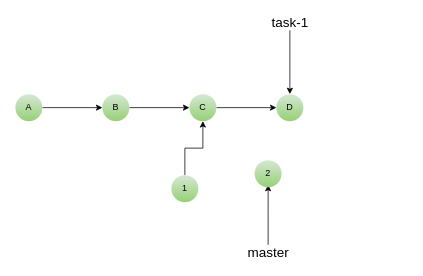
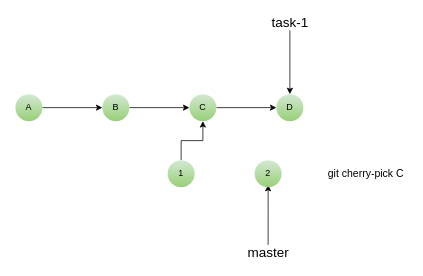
  <mxCell id="0" />
  <mxCell id="1" parent="0" />
  <mxCell id="2" value="" style="edgeStyle=orthogonalEdgeStyle;rounded=0;orthogonalLoop=1;jettySize=auto;html=1;" edge="1" parent="1" source="3" target="5"><mxGeometry relative="1" as="geometry" /></mxCell>
  <mxCell id="3" value="A" style="ellipse;whiteSpace=wrap;html=1;aspect=fixed;gradientColor=#97d077;fillColor=#d5e8d4;strokeColor=none;" vertex="1" parent="1"><mxGeometry x="20" y="125" width="36" height="36" as="geometry" /></mxCell>
  <mxCell id="4" value="" style="edgeStyle=orthogonalEdgeStyle;rounded=0;orthogonalLoop=1;jettySize=auto;html=1;" edge="1" parent="1" source="5" target="7"><mxGeometry relative="1" as="geometry" /></mxCell>
  <mxCell id="5" value="B" style="ellipse;whiteSpace=wrap;html=1;aspect=fixed;gradientColor=#97d077;fillColor=#d5e8d4;strokeColor=none;" vertex="1" parent="1"><mxGeometry x="136" y="125" width="36" height="36" as="geometry" /></mxCell>
  <mxCell id="6" value="" style="edgeStyle=orthogonalEdgeStyle;rounded=0;orthogonalLoop=1;jettySize=auto;html=1;" edge="1" parent="1" source="7" target="8"><mxGeometry relative="1" as="geometry" /></mxCell>
  <mxCell id="7" value="C" style="ellipse;whiteSpace=wrap;html=1;aspect=fixed;gradientColor=#97d077;fillColor=#d5e8d4;strokeColor=none;" vertex="1" parent="1"><mxGeometry x="252" y="125" width="36" height="36" as="geometry" /></mxCell>
  <mxCell id="8" value="D" style="ellipse;whiteSpace=wrap;html=1;aspect=fixed;gradientColor=#97d077;fillColor=#d5e8d4;strokeColor=none;" vertex="1" parent="1"><mxGeometry x="368" y="125" width="36" height="36" as="geometry" /></mxCell>
  <mxCell id="9" style="edgeStyle=orthogonalEdgeStyle;rounded=0;orthogonalLoop=1;jettySize=auto;html=1;entryX=0.5;entryY=0;entryDx=0;entryDy=0;" edge="1" parent="1" source="10" target="8"><mxGeometry relative="1" as="geometry" /></mxCell>
  <mxCell id="10" value="&lt;font style=&quot;font-size: 18px&quot;&gt;task-1&lt;/font&gt;" style="text;html=1;align=center;verticalAlign=middle;resizable=0;points=[];autosize=1;strokeColor=none;" vertex="1" parent="1"><mxGeometry x="356.5" y="20" width="59" height="20" as="geometry" /></mxCell>
  <mxCell id="11" style="edgeStyle=orthogonalEdgeStyle;rounded=0;orthogonalLoop=1;jettySize=auto;html=1;entryX=0.5;entryY=1;entryDx=0;entryDy=0;" edge="1" parent="1" source="12"><mxGeometry relative="1" as="geometry"><mxPoint x="357" y="246" as="targetPoint" /></mxGeometry></mxCell>
  <mxCell id="12" value="&lt;font style=&quot;font-size: 18px&quot;&gt;master&lt;/font&gt;" style="text;html=1;align=center;verticalAlign=middle;resizable=0;points=[];autosize=1;strokeColor=none;" vertex="1" parent="1"><mxGeometry x="324.5" y="326" width="65" height="20" as="geometry" /></mxCell>
  <mxCell id="13" value="" style="edgeStyle=orthogonalEdgeStyle;rounded=0;orthogonalLoop=1;jettySize=auto;html=1;" edge="1" parent="1" source="14" target="7"><mxGeometry relative="1" as="geometry" /></mxCell>
- <mxCell id="14" value="1" style="ellipse;whiteSpace=wrap;html=1;aspect=fixed;gradientColor=#97d077;fillColor=#d5e8d4;strokeColor=none;" vertex="1" parent="1"><mxGeometry x="228" y="233" width="36" height="36" as="geometry" /></mxCell>
+ <mxCell id="14" value="1" style="ellipse;whiteSpace=wrap;html=1;aspect=fixed;gradientColor=#97d077;fillColor=#d5e8d4;strokeColor=none;" vertex="1" parent="1"><mxGeometry x="223" y="213" width="36" height="36" as="geometry" /></mxCell>
  <mxCell id="15" value="2" style="ellipse;whiteSpace=wrap;html=1;aspect=fixed;gradientColor=#97d077;fillColor=#d5e8d4;strokeColor=none;" vertex="1" parent="1"><mxGeometry x="339" y="213" width="36" height="36" as="geometry" /></mxCell>
+ <mxCell id="16" value="&lt;font style=&quot;font-size: 14px&quot;&gt;git cherry-pick C&lt;/font&gt;" style="text;html=1;align=center;verticalAlign=middle;resizable=0;points=[];autosize=1;strokeColor=none;" vertex="1" parent="1"><mxGeometry x="431" y="221.5" width="111" height="19" as="geometry" /></mxCell>
